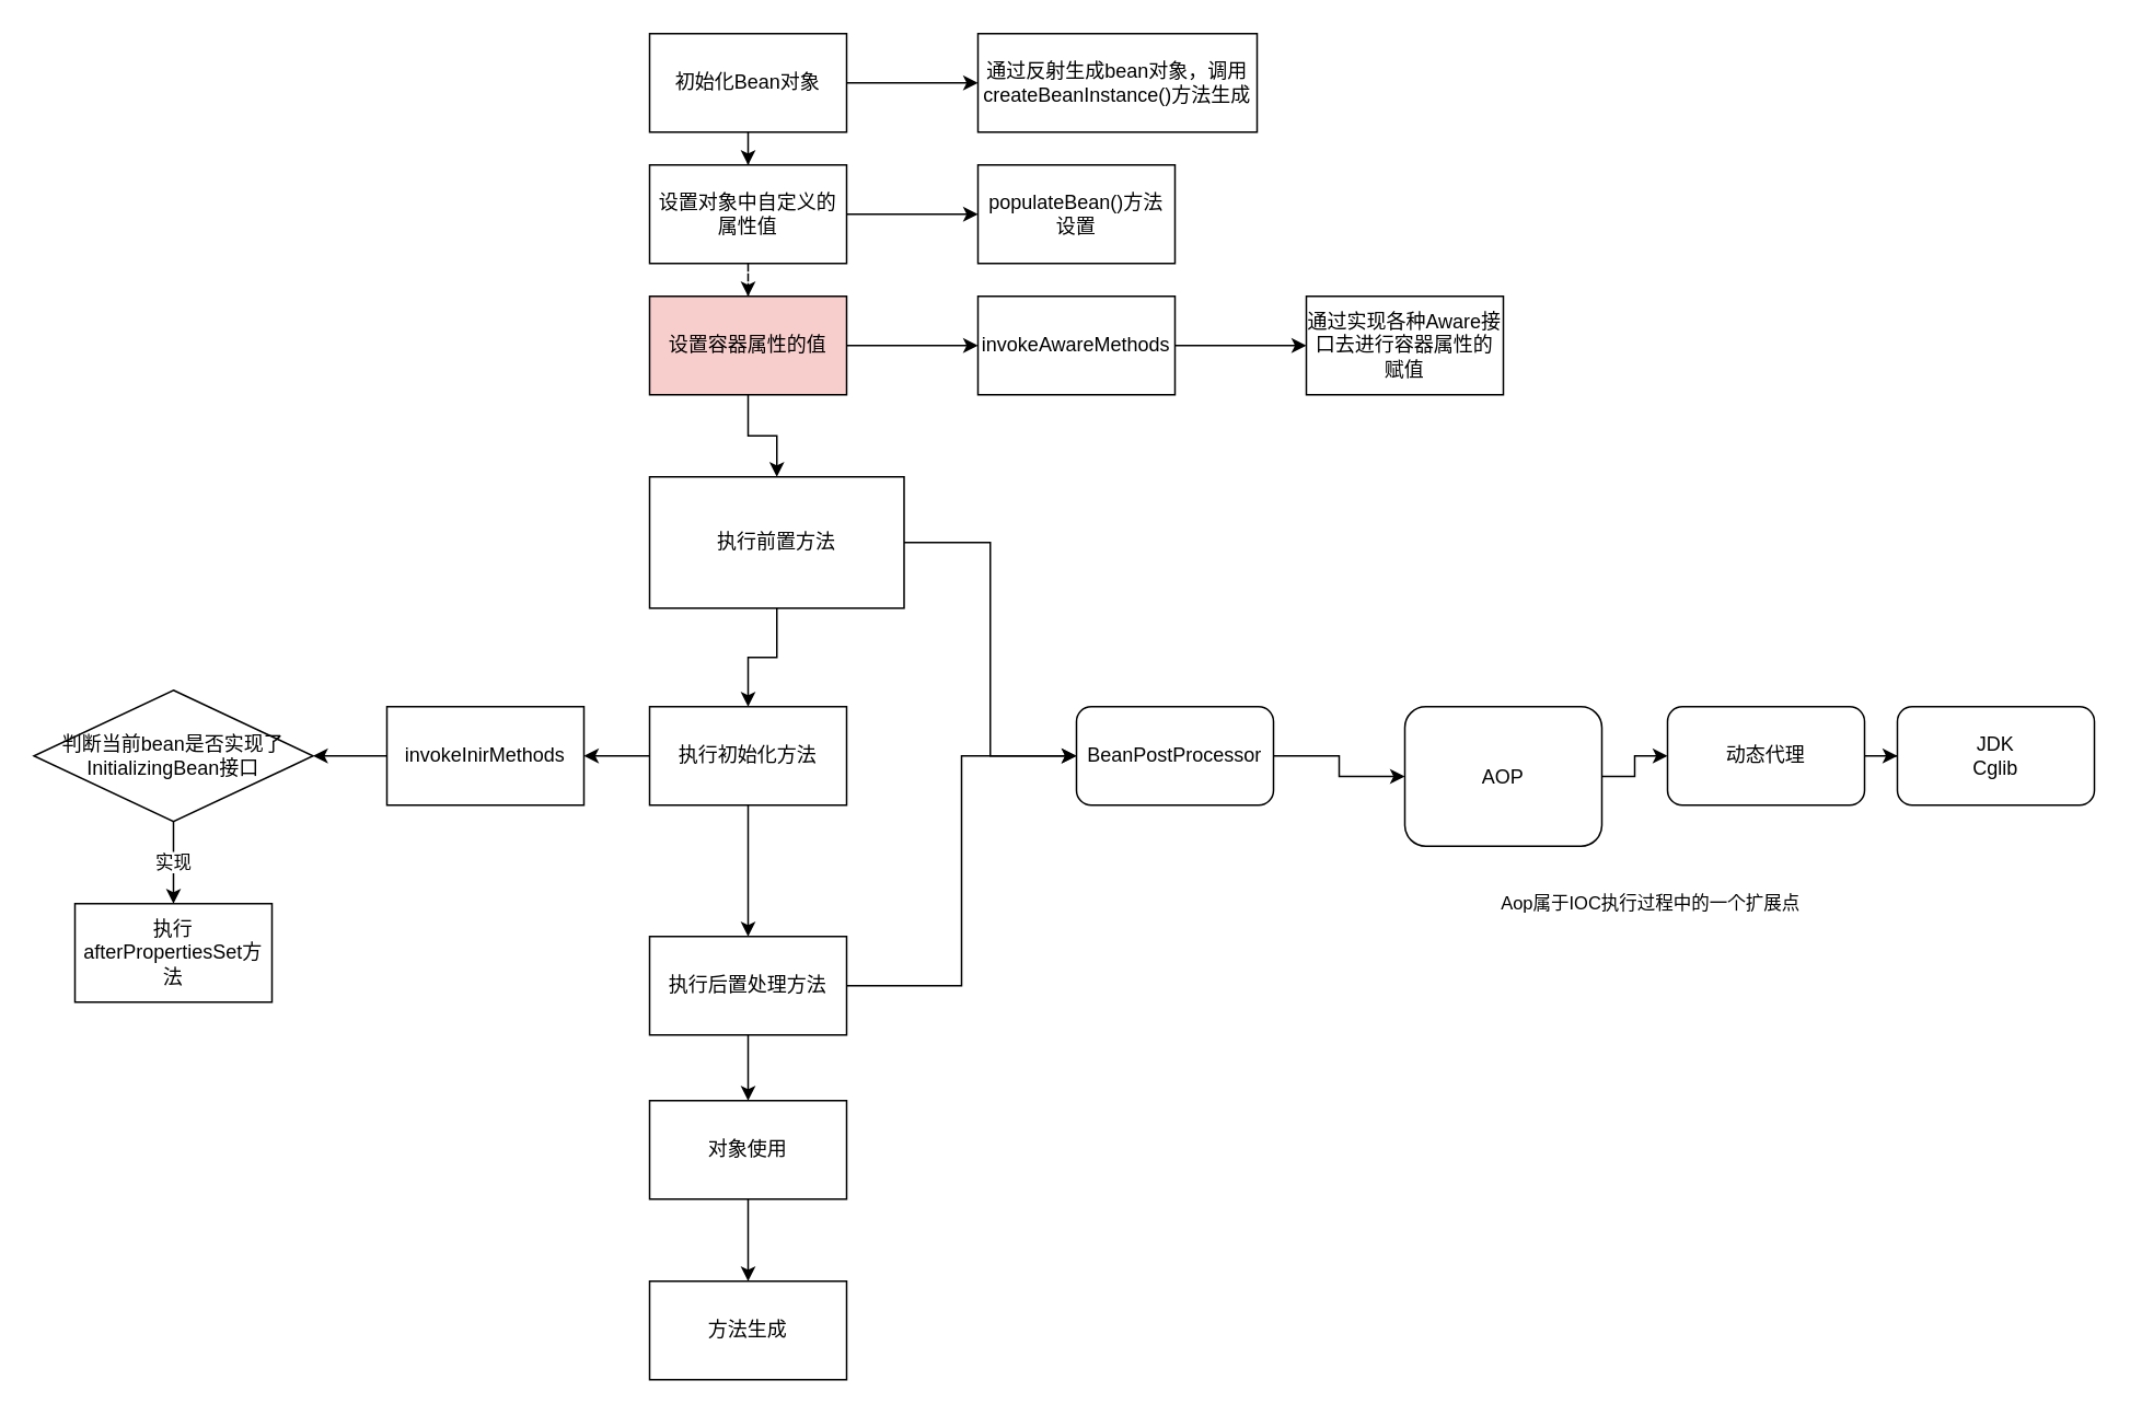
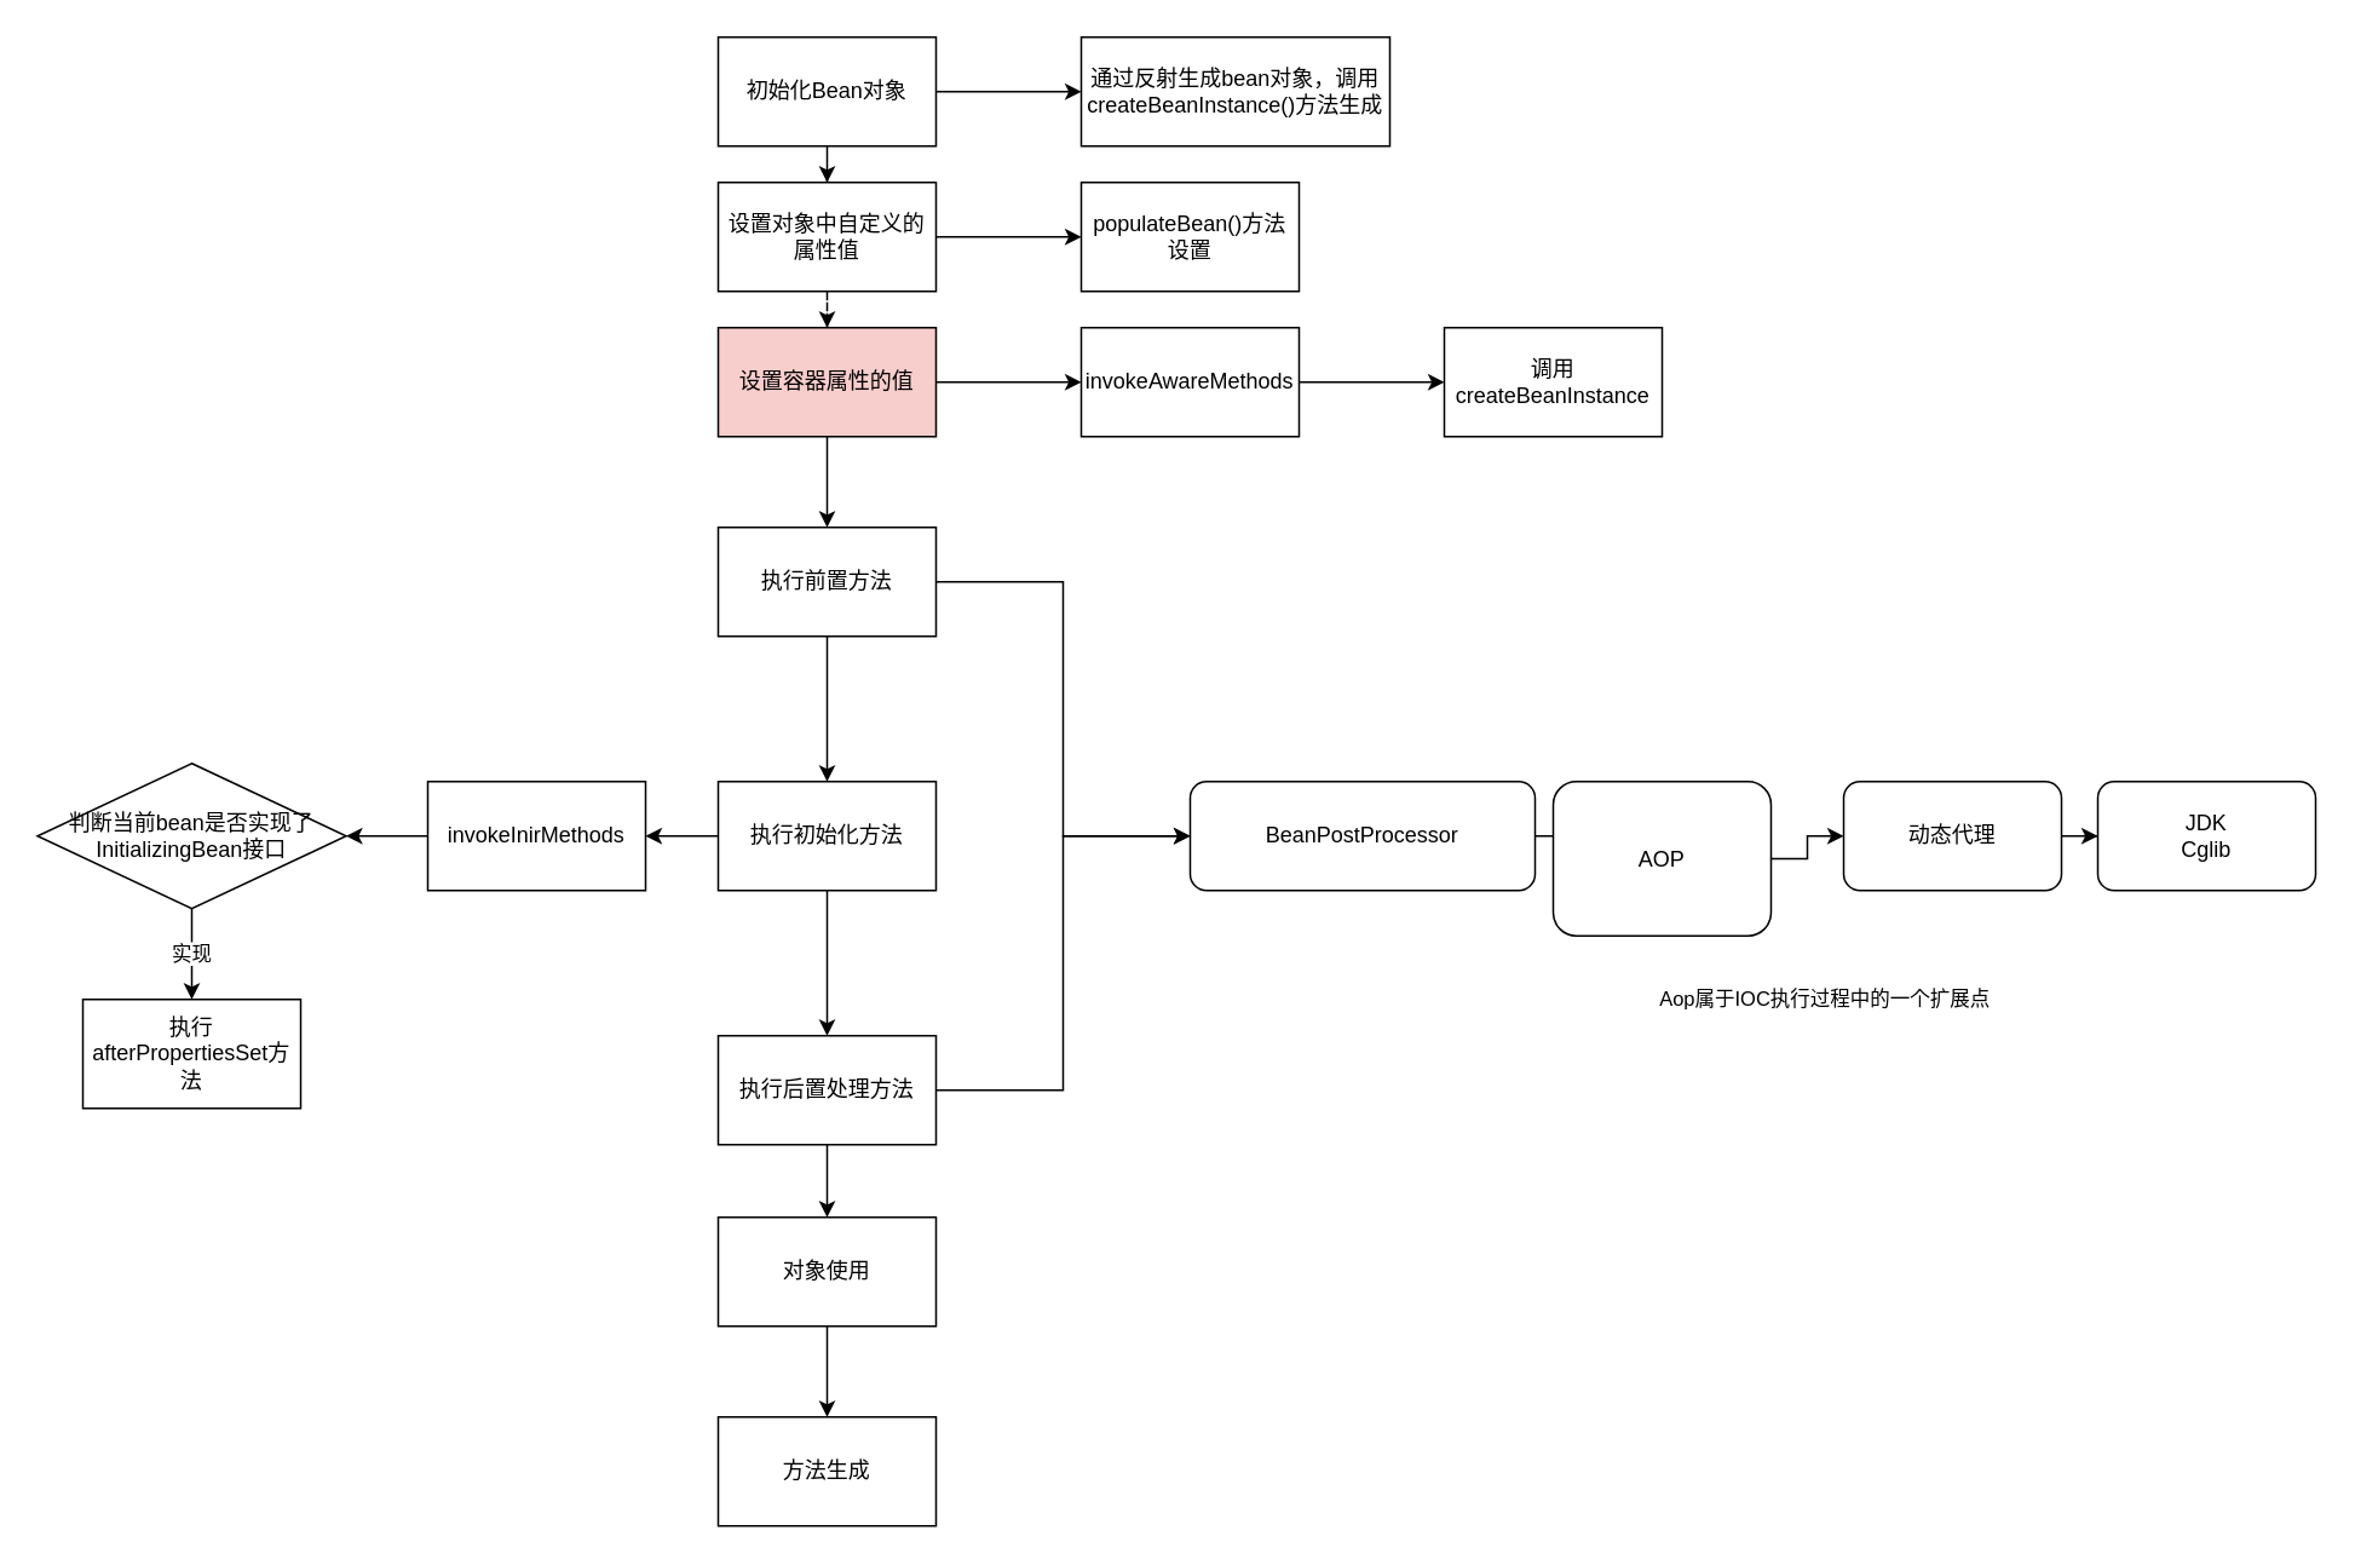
  <mxCell id="0" />
  <mxCell id="1" parent="0" />
  <mxCell id="2" value="" style="edgeStyle=orthogonalEdgeStyle;rounded=0;orthogonalLoop=1;jettySize=auto;html=1;" edge="1" parent="1" source="4" target="5"><mxGeometry relative="1" as="geometry" /></mxCell>
  <mxCell id="3" value="" style="edgeStyle=orthogonalEdgeStyle;rounded=0;orthogonalLoop=1;jettySize=auto;html=1;" edge="1" parent="1" source="4" target="8"><mxGeometry relative="1" as="geometry" /></mxCell>
  <mxCell id="4" value="初始化Bean对象" style="rounded=0;whiteSpace=wrap;html=1;" vertex="1" parent="1"><mxGeometry x="395" y="20" width="120" height="60" as="geometry" /></mxCell>
  <mxCell id="5" value="通过反射生成bean对象，调用createBeanInstance()方法生成" style="rounded=0;whiteSpace=wrap;html=1;" vertex="1" parent="1"><mxGeometry x="595" y="20" width="170" height="60" as="geometry" /></mxCell>
  <mxCell id="6" value="" style="edgeStyle=orthogonalEdgeStyle;rounded=0;orthogonalLoop=1;jettySize=auto;html=1;" edge="1" parent="1" source="8" target="9"><mxGeometry relative="1" as="geometry" /></mxCell>
  <mxCell id="7" value="" style="edgeStyle=orthogonalEdgeStyle;rounded=0;orthogonalLoop=1;jettySize=auto;html=1;dashed=1;" edge="1" parent="1" source="8" target="12"><mxGeometry relative="1" as="geometry" /></mxCell>
  <mxCell id="8" value="设置对象中自定义的属性值" style="whiteSpace=wrap;html=1;rounded=0;" vertex="1" parent="1"><mxGeometry x="395" y="100" width="120" height="60" as="geometry" /></mxCell>
  <mxCell id="9" value="populateBean()方法设置" style="whiteSpace=wrap;html=1;rounded=0;" vertex="1" parent="1"><mxGeometry x="595" y="100" width="120" height="60" as="geometry" /></mxCell>
  <mxCell id="10" value="" style="edgeStyle=orthogonalEdgeStyle;rounded=0;orthogonalLoop=1;jettySize=auto;html=1;" edge="1" parent="1" source="12" target="14"><mxGeometry relative="1" as="geometry" /></mxCell>
  <mxCell id="11" value="" style="edgeStyle=orthogonalEdgeStyle;rounded=0;orthogonalLoop=1;jettySize=auto;html=1;" edge="1" parent="1" source="12" target="18"><mxGeometry relative="1" as="geometry" /></mxCell>
  <mxCell id="12" value="设置容器属性的值" style="whiteSpace=wrap;html=1;rounded=0;fillColor=#f8cecc;" vertex="1" parent="1"><mxGeometry x="395" y="180" width="120" height="60" as="geometry" /></mxCell>
  <mxCell id="13" value="" style="edgeStyle=orthogonalEdgeStyle;rounded=0;orthogonalLoop=1;jettySize=auto;html=1;" edge="1" parent="1" source="14" target="15"><mxGeometry relative="1" as="geometry" /></mxCell>
  <mxCell id="14" value="invokeAwareMethods" style="whiteSpace=wrap;html=1;rounded=0;" vertex="1" parent="1"><mxGeometry x="595" y="180" width="120" height="60" as="geometry" /></mxCell>
- <mxCell id="15" value="通过实现各种Aware接口去进行容器属性的赋值" style="whiteSpace=wrap;html=1;rounded=0;" vertex="1" parent="1"><mxGeometry x="795" y="180" width="120" height="60" as="geometry" /></mxCell>
+ <mxCell id="15" value="调用createBeanInstance" style="whiteSpace=wrap;html=1;rounded=0;" vertex="1" parent="1"><mxGeometry x="795" y="180" width="120" height="60" as="geometry" /></mxCell>
  <mxCell id="16" value="" style="edgeStyle=orthogonalEdgeStyle;rounded=0;orthogonalLoop=1;jettySize=auto;html=1;" edge="1" parent="1" source="18" target="21"><mxGeometry relative="1" as="geometry" /></mxCell>
  <mxCell id="17" style="edgeStyle=orthogonalEdgeStyle;rounded=0;orthogonalLoop=1;jettySize=auto;html=1;entryX=0;entryY=0.5;entryDx=0;entryDy=0;" edge="1" parent="1" source="18" target="26"><mxGeometry relative="1" as="geometry" /></mxCell>
- <mxCell id="18" value="执行前置方法" style="whiteSpace=wrap;html=1;rounded=0;" vertex="1" parent="1"><mxGeometry x="395" y="290" width="155" height="80" as="geometry" /></mxCell>
+ <mxCell id="18" value="执行前置方法" style="whiteSpace=wrap;html=1;rounded=0;" vertex="1" parent="1"><mxGeometry x="395" y="290" width="120" height="60" as="geometry" /></mxCell>
  <mxCell id="19" value="" style="edgeStyle=orthogonalEdgeStyle;rounded=0;orthogonalLoop=1;jettySize=auto;html=1;" edge="1" parent="1" source="21" target="24"><mxGeometry relative="1" as="geometry" /></mxCell>
  <mxCell id="20" value="" style="edgeStyle=orthogonalEdgeStyle;rounded=0;orthogonalLoop=1;jettySize=auto;html=1;fontSize=11;" edge="1" parent="1" source="21" target="34"><mxGeometry relative="1" as="geometry" /></mxCell>
  <mxCell id="21" value="执行初始化方法" style="whiteSpace=wrap;html=1;rounded=0;" vertex="1" parent="1"><mxGeometry x="395" y="430" width="120" height="60" as="geometry" /></mxCell>
  <mxCell id="22" style="edgeStyle=orthogonalEdgeStyle;rounded=0;orthogonalLoop=1;jettySize=auto;html=1;entryX=0;entryY=0.5;entryDx=0;entryDy=0;" edge="1" parent="1" source="24" target="26"><mxGeometry relative="1" as="geometry" /></mxCell>
  <mxCell id="23" value="" style="edgeStyle=orthogonalEdgeStyle;rounded=0;orthogonalLoop=1;jettySize=auto;html=1;fontSize=11;" edge="1" parent="1" source="24" target="39"><mxGeometry relative="1" as="geometry" /></mxCell>
  <mxCell id="24" value="执行后置处理方法" style="whiteSpace=wrap;html=1;rounded=0;" vertex="1" parent="1"><mxGeometry x="395" y="570" width="120" height="60" as="geometry" /></mxCell>
  <mxCell id="25" value="" style="edgeStyle=orthogonalEdgeStyle;rounded=0;orthogonalLoop=1;jettySize=auto;html=1;fontSize=11;" edge="1" parent="1" source="26" target="28"><mxGeometry relative="1" as="geometry" /></mxCell>
- <mxCell id="26" value="BeanPostProcessor" style="rounded=1;whiteSpace=wrap;html=1;" vertex="1" parent="1"><mxGeometry x="655" y="430" width="120" height="60" as="geometry" /></mxCell>
+ <mxCell id="26" value="BeanPostProcessor" style="rounded=1;whiteSpace=wrap;html=1;" vertex="1" parent="1"><mxGeometry x="655" y="430" width="190" height="60" as="geometry" /></mxCell>
  <mxCell id="27" value="" style="edgeStyle=orthogonalEdgeStyle;rounded=0;orthogonalLoop=1;jettySize=auto;html=1;fontSize=11;" edge="1" parent="1" source="28" target="31"><mxGeometry relative="1" as="geometry" /></mxCell>
  <mxCell id="28" value="AOP" style="whiteSpace=wrap;html=1;rounded=1;" vertex="1" parent="1"><mxGeometry x="855" y="430" width="120" height="85" as="geometry" /></mxCell>
  <mxCell id="29" value="Aop属于IOC执行过程中的一个扩展点" style="text;html=1;strokeColor=none;fillColor=none;align=center;verticalAlign=middle;whiteSpace=wrap;rounded=0;fontSize=11;" vertex="1" parent="1"><mxGeometry x="855" y="530" width="300" height="40" as="geometry" /></mxCell>
  <mxCell id="30" value="" style="edgeStyle=orthogonalEdgeStyle;rounded=0;orthogonalLoop=1;jettySize=auto;html=1;fontSize=11;" edge="1" parent="1" source="31" target="32"><mxGeometry relative="1" as="geometry" /></mxCell>
  <mxCell id="31" value="动态代理" style="whiteSpace=wrap;html=1;rounded=1;" vertex="1" parent="1"><mxGeometry x="1015" y="430" width="120" height="60" as="geometry" /></mxCell>
  <mxCell id="32" value="JDK&lt;br&gt;Cglib" style="whiteSpace=wrap;html=1;rounded=1;" vertex="1" parent="1"><mxGeometry x="1155" y="430" width="120" height="60" as="geometry" /></mxCell>
  <mxCell id="33" value="" style="edgeStyle=orthogonalEdgeStyle;rounded=0;orthogonalLoop=1;jettySize=auto;html=1;fontSize=11;" edge="1" parent="1" source="34" target="36"><mxGeometry relative="1" as="geometry" /></mxCell>
  <mxCell id="34" value="invokeInirMethods" style="whiteSpace=wrap;html=1;rounded=0;" vertex="1" parent="1"><mxGeometry x="235" y="430" width="120" height="60" as="geometry" /></mxCell>
  <mxCell id="35" value="实现" style="edgeStyle=orthogonalEdgeStyle;rounded=0;orthogonalLoop=1;jettySize=auto;html=1;fontSize=11;" edge="1" parent="1" source="36" target="37"><mxGeometry relative="1" as="geometry" /></mxCell>
  <mxCell id="36" value="判断当前bean是否实现了InitializingBean接口" style="rhombus;whiteSpace=wrap;html=1;rounded=0;" vertex="1" parent="1"><mxGeometry x="20" y="420" width="170" height="80" as="geometry" /></mxCell>
  <mxCell id="37" value="执行afterPropertiesSet方法" style="whiteSpace=wrap;html=1;rounded=0;" vertex="1" parent="1"><mxGeometry x="45" y="550" width="120" height="60" as="geometry" /></mxCell>
  <mxCell id="38" value="" style="edgeStyle=orthogonalEdgeStyle;rounded=0;orthogonalLoop=1;jettySize=auto;html=1;fontSize=11;" edge="1" parent="1" source="39" target="40"><mxGeometry relative="1" as="geometry" /></mxCell>
  <mxCell id="39" value="对象使用" style="whiteSpace=wrap;html=1;rounded=0;" vertex="1" parent="1"><mxGeometry x="395" y="670" width="120" height="60" as="geometry" /></mxCell>
  <mxCell id="40" value="方法生成" style="whiteSpace=wrap;html=1;rounded=0;" vertex="1" parent="1"><mxGeometry x="395" y="780" width="120" height="60" as="geometry" /></mxCell>
